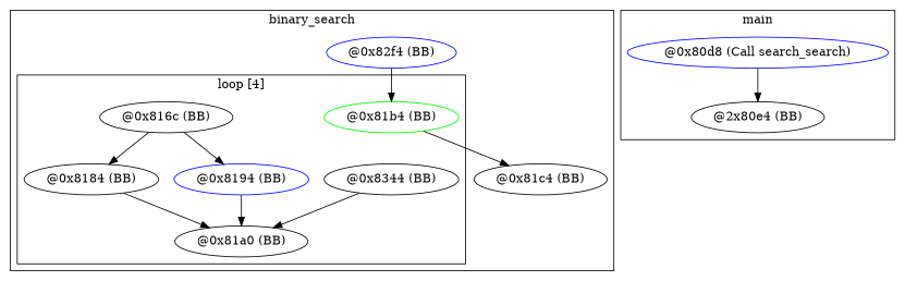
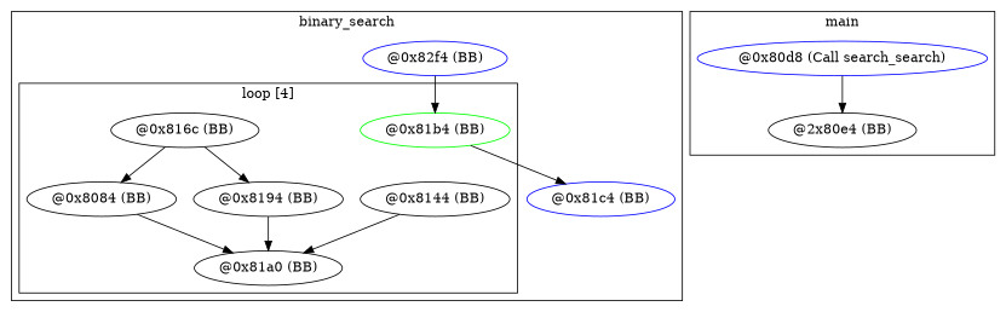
  digraph {
    n1 [color=green label="@0x81b4 (BB)"]
    n2 [label="@0x81a0 (BB)"]
-   n3 [label="@0x8344 (BB)"]
-   n4 [label="@0x8184 (BB)"]
+   n3 [label="@0x8144 (BB)"]
+   n4 [label="@0x8084 (BB)"]
    n5 [label="@0x816c (BB)"]
-   n6 [label="@0x8194 (BB)" color=blue]
+   n6 [label="@0x8194 (BB)"]
    n7 [color=blue label="@0x82f4 (BB)"]
-   n8 [label="@0x81c4 (BB)"]
+   n8 [label="@0x81c4 (BB)" color=blue]
    n9 [color=blue label="@0x80d8 (Call search_search)"]
    n10 [label="@2x80e4 (BB)"]
    subgraph cluster_1 {
      label=binary_search
      n7
      n8
      subgraph cluster_2 {
        label="loop [4]"
        n1
        n2
        n3
        n4
        n5
        n6
      }
    }
    subgraph cluster_3 {
      label=main
      n9
      n10
    }
    n1 -> n8
    n3 -> n2
    n4 -> n2
    n5 -> n4
    n5 -> n6
    n6 -> n2
    n7 -> n1
    n9 -> n10
  }
